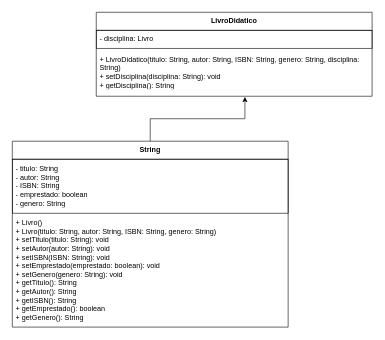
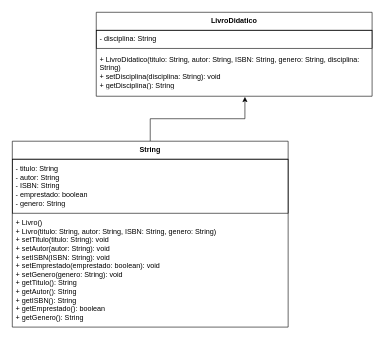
  <mxCell id="0" />
  <mxCell id="1" parent="0" />
  <mxCell id="2" style="edgeStyle=orthogonalEdgeStyle;rounded=0;orthogonalLoop=1;jettySize=auto;html=1;exitX=0.5;exitY=0;exitDx=0;exitDy=0;entryX=0.539;entryY=1.013;entryDx=0;entryDy=0;entryPerimeter=0;" edge="1" parent="1" source="3" target="8"><mxGeometry relative="1" as="geometry"><mxPoint x="410" y="170" as="targetPoint" /></mxGeometry></mxCell>
  <mxCell id="3" value="&lt;b&gt;String&lt;/b&gt;" style="swimlane;fontStyle=0;childLayout=stackLayout;horizontal=1;startSize=30;horizontalStack=0;resizeParent=1;resizeParentMax=0;resizeLast=0;collapsible=1;marginBottom=0;whiteSpace=wrap;html=1;fillColor=default;" vertex="1" parent="1"><mxGeometry x="20" y="235" width="460" height="310" as="geometry" /></mxCell>
  <mxCell id="4" value="&lt;div&gt;- titulo: String&lt;/div&gt;&lt;div&gt;- autor: String&lt;/div&gt;&lt;div&gt;- ISBN: String&lt;/div&gt;&lt;div&gt;- emprestado: &lt;span class=&quot;hljs-keyword&quot;&gt;boolean&lt;/span&gt;&amp;nbsp;&lt;/div&gt;&lt;div&gt;&lt;span style=&quot;background-color: initial;&quot;&gt;- genero: String&amp;nbsp;&amp;nbsp;&lt;/span&gt;&lt;/div&gt;" style="text;strokeColor=default;fillColor=none;align=left;verticalAlign=middle;spacingLeft=4;spacingRight=4;overflow=hidden;points=[[0,0.5],[1,0.5]];portConstraint=eastwest;rotatable=0;whiteSpace=wrap;html=1;labelBorderColor=none;" vertex="1" parent="3"><mxGeometry y="30" width="460" height="90" as="geometry" /></mxCell>
  <mxCell id="5" value="&lt;div&gt;+ &lt;span class=&quot;hljs-title function_ invoke__&quot;&gt;Livro&lt;/span&gt;()&amp;nbsp;&lt;/div&gt;&lt;div&gt;+ &lt;span class=&quot;hljs-title function_ invoke__&quot;&gt;Livro&lt;/span&gt;(&lt;span class=&quot;hljs-attr&quot;&gt;titulo&lt;/span&gt;: String, &lt;span class=&quot;hljs-attr&quot;&gt;autor&lt;/span&gt;: String, &lt;span class=&quot;hljs-attr&quot;&gt;ISBN&lt;/span&gt;: String, &lt;span class=&quot;hljs-attr&quot;&gt;genero&lt;/span&gt;: String)&lt;/div&gt;&lt;div&gt;+ &lt;span class=&quot;hljs-title function_ invoke__&quot;&gt;setTitulo&lt;/span&gt;(&lt;span class=&quot;hljs-attr&quot;&gt;titulo&lt;/span&gt;: String): &lt;span class=&quot;hljs-keyword&quot;&gt;void&lt;/span&gt;&amp;nbsp;&lt;/div&gt;&lt;div&gt;+ &lt;span class=&quot;hljs-title function_ invoke__&quot;&gt;setAutor&lt;/span&gt;(&lt;span class=&quot;hljs-attr&quot;&gt;autor&lt;/span&gt;: String): &lt;span class=&quot;hljs-keyword&quot;&gt;void&lt;/span&gt;&amp;nbsp;&lt;/div&gt;&lt;div&gt;+ &lt;span class=&quot;hljs-title function_ invoke__&quot;&gt;setISBN&lt;/span&gt;(&lt;span class=&quot;hljs-attr&quot;&gt;ISBN&lt;/span&gt;: String): &lt;span class=&quot;hljs-keyword&quot;&gt;void&lt;/span&gt;&amp;nbsp;&lt;/div&gt;&lt;div&gt;+ &lt;span class=&quot;hljs-title function_ invoke__&quot;&gt;setEmprestado&lt;/span&gt;(&lt;span class=&quot;hljs-attr&quot;&gt;emprestado&lt;/span&gt;: &lt;span class=&quot;hljs-keyword&quot;&gt;boolean&lt;/span&gt;): &lt;span class=&quot;hljs-keyword&quot;&gt;void&lt;/span&gt;&lt;/div&gt;&lt;div&gt;+ &lt;span class=&quot;hljs-title function_ invoke__&quot;&gt;setGenero&lt;/span&gt;(&lt;span class=&quot;hljs-attr&quot;&gt;genero&lt;/span&gt;: String): &lt;span class=&quot;hljs-keyword&quot;&gt;void&lt;/span&gt;&amp;nbsp;&lt;/div&gt;&lt;div&gt;+ &lt;span class=&quot;hljs-title function_ invoke__&quot;&gt;getTitulo&lt;/span&gt;(): String&amp;nbsp;&lt;/div&gt;&lt;div&gt;+ &lt;span class=&quot;hljs-title function_ invoke__&quot;&gt;getAutor&lt;/span&gt;(): String&amp;nbsp;&lt;br&gt;+ &lt;span class=&quot;hljs-title function_ invoke__&quot;&gt;getISBN&lt;/span&gt;(): String&amp;nbsp;&lt;br&gt;+ &lt;span class=&quot;hljs-title function_ invoke__&quot;&gt;getEmprestado&lt;/span&gt;(): &lt;span class=&quot;hljs-keyword&quot;&gt;boolean&lt;/span&gt;&amp;nbsp;&lt;br&gt;+ &lt;span class=&quot;hljs-title function_ invoke__&quot;&gt;getGenero&lt;/span&gt;(): String&lt;br&gt;&lt;/div&gt;" style="text;strokeColor=none;fillColor=none;align=left;verticalAlign=middle;spacingLeft=4;spacingRight=4;overflow=hidden;points=[[0,0.5],[1,0.5]];portConstraint=eastwest;rotatable=0;whiteSpace=wrap;html=1;" vertex="1" parent="3"><mxGeometry y="120" width="460" height="190" as="geometry" /></mxCell>
  <mxCell id="6" value="&lt;b&gt;LivroDidatico&lt;/b&gt;" style="swimlane;fontStyle=0;childLayout=stackLayout;horizontal=1;startSize=30;horizontalStack=0;resizeParent=1;resizeParentMax=0;resizeLast=0;collapsible=1;marginBottom=0;whiteSpace=wrap;html=1;fillColor=default;" vertex="1" parent="1"><mxGeometry x="160" y="20" width="460" height="140" as="geometry" /></mxCell>
- <mxCell id="7" value="- disciplina: &lt;span class=&quot;hljs-type&quot;&gt;Livro&lt;/span&gt;" style="text;strokeColor=default;fillColor=none;align=left;verticalAlign=middle;spacingLeft=4;spacingRight=4;overflow=hidden;points=[[0,0.5],[1,0.5]];portConstraint=eastwest;rotatable=0;whiteSpace=wrap;html=1;labelBorderColor=none;" vertex="1" parent="6"><mxGeometry y="30" width="460" height="30" as="geometry" /></mxCell>
+ <mxCell id="7" value="- disciplina: &lt;span class=&quot;hljs-type&quot;&gt;String&lt;/span&gt;" style="text;strokeColor=default;fillColor=none;align=left;verticalAlign=middle;spacingLeft=4;spacingRight=4;overflow=hidden;points=[[0,0.5],[1,0.5]];portConstraint=eastwest;rotatable=0;whiteSpace=wrap;html=1;labelBorderColor=none;" vertex="1" parent="6"><mxGeometry y="30" width="460" height="30" as="geometry" /></mxCell>
  <mxCell id="8" value="&lt;div&gt;+ &lt;span class=&quot;hljs-built_in&quot;&gt;LivroDidatico&lt;/span&gt;(titulo: &lt;span class=&quot;hljs-type&quot;&gt;String&lt;/span&gt;, autor: &lt;span class=&quot;hljs-type&quot;&gt;String&lt;/span&gt;, ISBN: &lt;span class=&quot;hljs-type&quot;&gt;String&lt;/span&gt;, genero: &lt;span class=&quot;hljs-type&quot;&gt;String&lt;/span&gt;, disciplina: &lt;span class=&quot;hljs-type&quot;&gt;String&lt;/span&gt;)&amp;nbsp;&lt;br&gt;+ &lt;span class=&quot;hljs-built_in&quot;&gt;setDisciplina&lt;/span&gt;(disciplina: &lt;span class=&quot;hljs-type&quot;&gt;String&lt;/span&gt;): &lt;span class=&quot;hljs-type&quot;&gt;void&lt;/span&gt;&amp;nbsp;&lt;br&gt;+ &lt;span class=&quot;hljs-built_in&quot;&gt;getDisciplina&lt;/span&gt;(): &lt;span class=&quot;hljs-type&quot;&gt;String&lt;/span&gt;&lt;br&gt;&lt;/div&gt;" style="text;strokeColor=none;fillColor=none;align=left;verticalAlign=middle;spacingLeft=4;spacingRight=4;overflow=hidden;points=[[0,0.5],[1,0.5]];portConstraint=eastwest;rotatable=0;whiteSpace=wrap;html=1;" vertex="1" parent="6"><mxGeometry y="60" width="460" height="80" as="geometry" /></mxCell>
